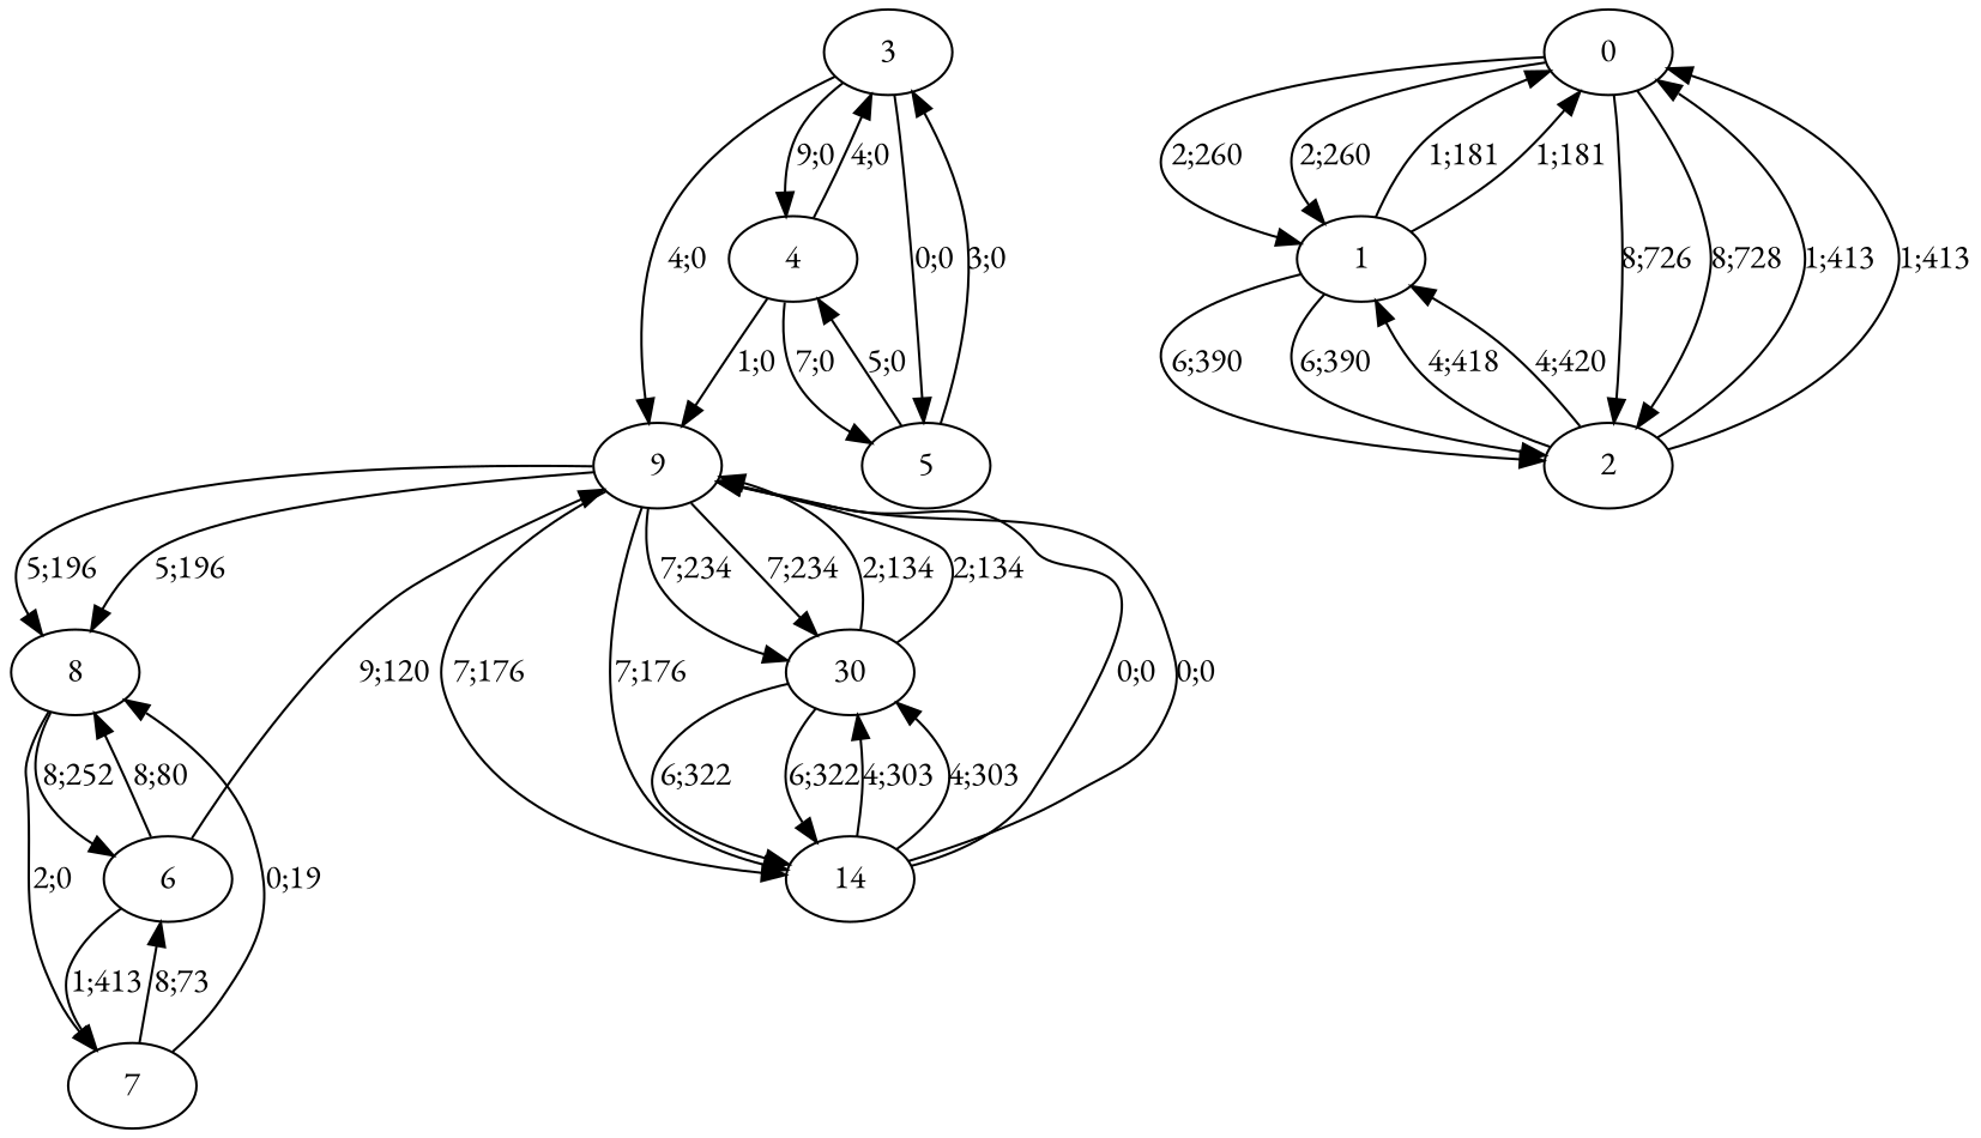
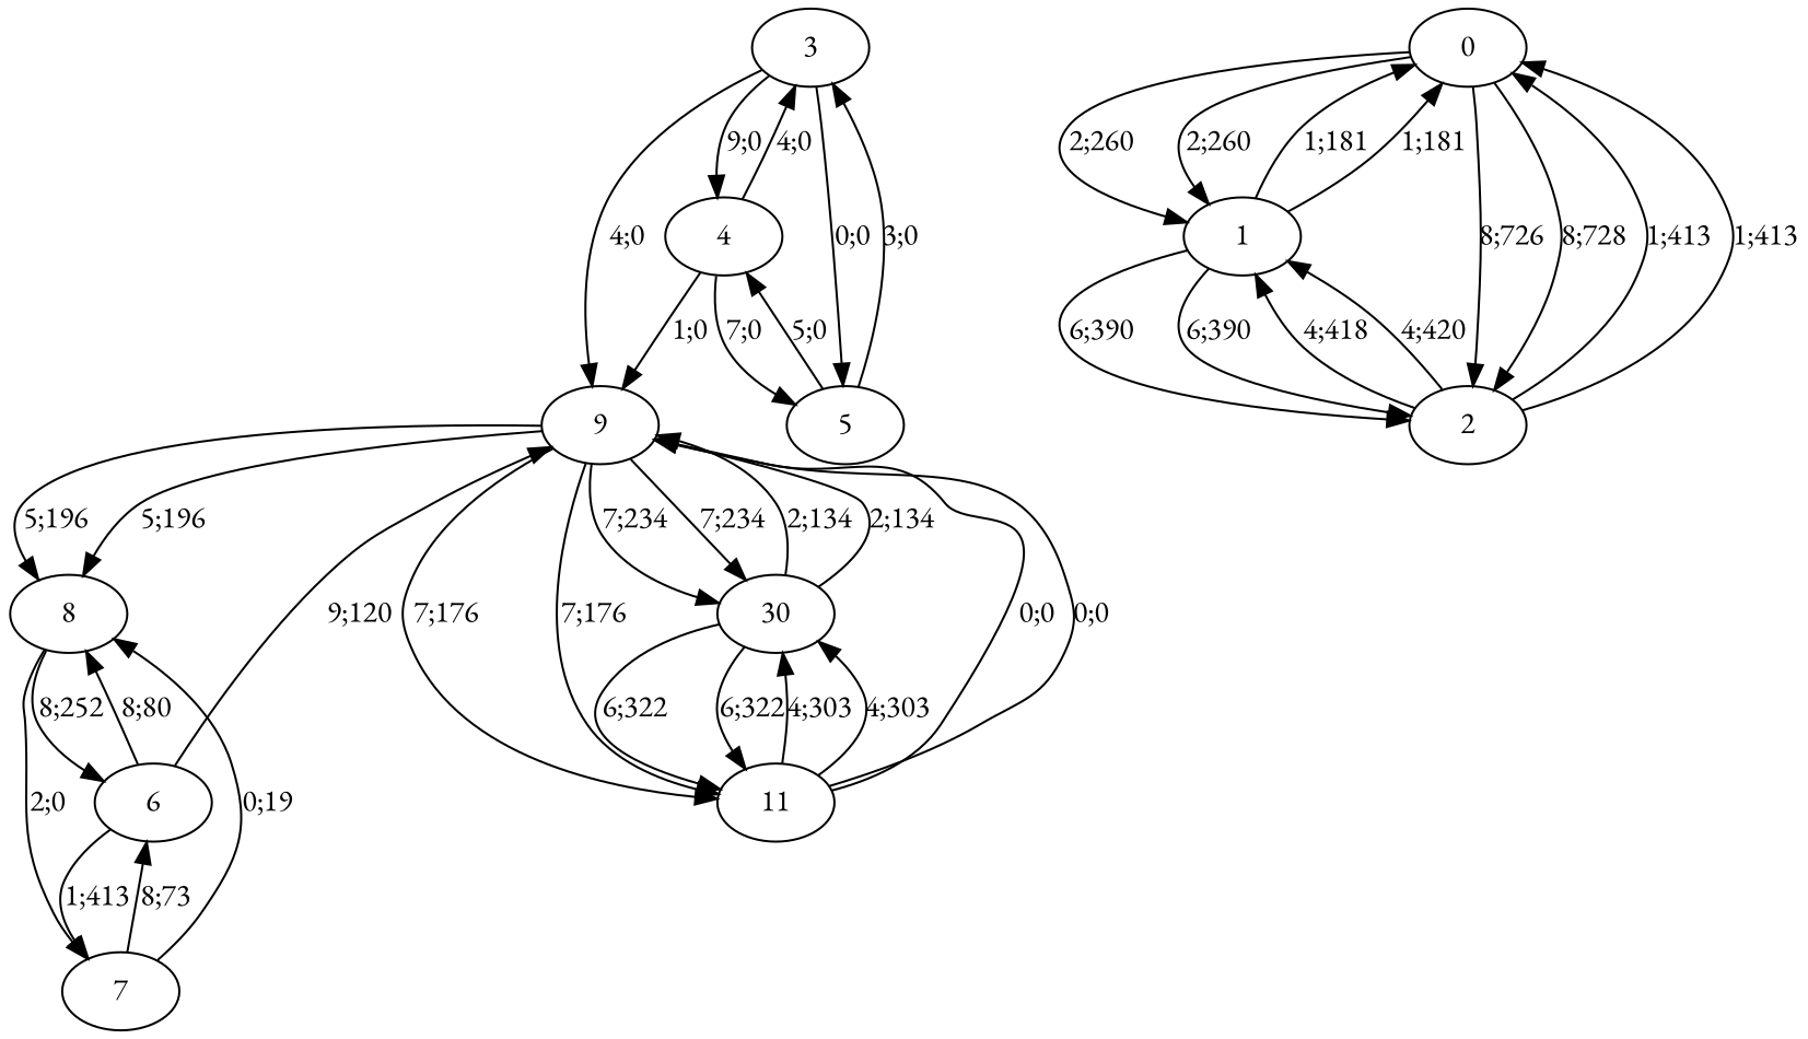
  digraph {
    fontname="EB Garamond"
    node [fontname="EB Garamond"]
    edge [color=black fontname="EB Garamond"]
    9
    8
    n3 [label=30]
-   11 [label=14]
+   11
    6
    7
    0
    1
    2
    3
    4
    5
    9 -> 8 [label="5;196"]
    9 -> 8 [label="5;196"]
    9 -> n3 [label="7;234"]
    9 -> n3 [label="7;234"]
    9 -> 11 [label="7;176"]
    9 -> 11 [label="7;176"]
    8 -> 6 [label="8;252"]
    8 -> 7 [label="2;0"]
    n3 -> 9 [label="2;134"]
    n3 -> 9 [label="2;134"]
    n3 -> 11 [label="6;322"]
    n3 -> 11 [label="6;322"]
    11 -> 9 [label="0;0"]
    11 -> 9 [label="0;0"]
    11 -> n3 [label="4;303"]
    11 -> n3 [label="4;303"]
    6 -> 9 [label="9;120"]
    6 -> 8 [label="8;80"]
    6 -> 7 [label="1;413"]
    7 -> 8 [label="0;19"]
    7 -> 6 [label="8;73"]
    0 -> 1 [label="2;260"]
    0 -> 1 [label="2;260"]
    0 -> 2 [label="8;726"]
    0 -> 2 [label="8;728"]
    1 -> 0 [label="1;181"]
    1 -> 0 [label="1;181"]
    1 -> 2 [label="6;390"]
    1 -> 2 [label="6;390"]
    2 -> 0 [label="1;413"]
    2 -> 0 [label="1;413"]
    2 -> 1 [label="4;418"]
    2 -> 1 [label="4;420"]
    3 -> 9 [label="4;0"]
    3 -> 4 [label="9;0"]
    3 -> 5 [label="0;0"]
    4 -> 9 [label="1;0"]
    4 -> 3 [label="4;0"]
    4 -> 5 [label="7;0"]
    5 -> 3 [label="3;0"]
    5 -> 4 [label="5;0"]
  }
